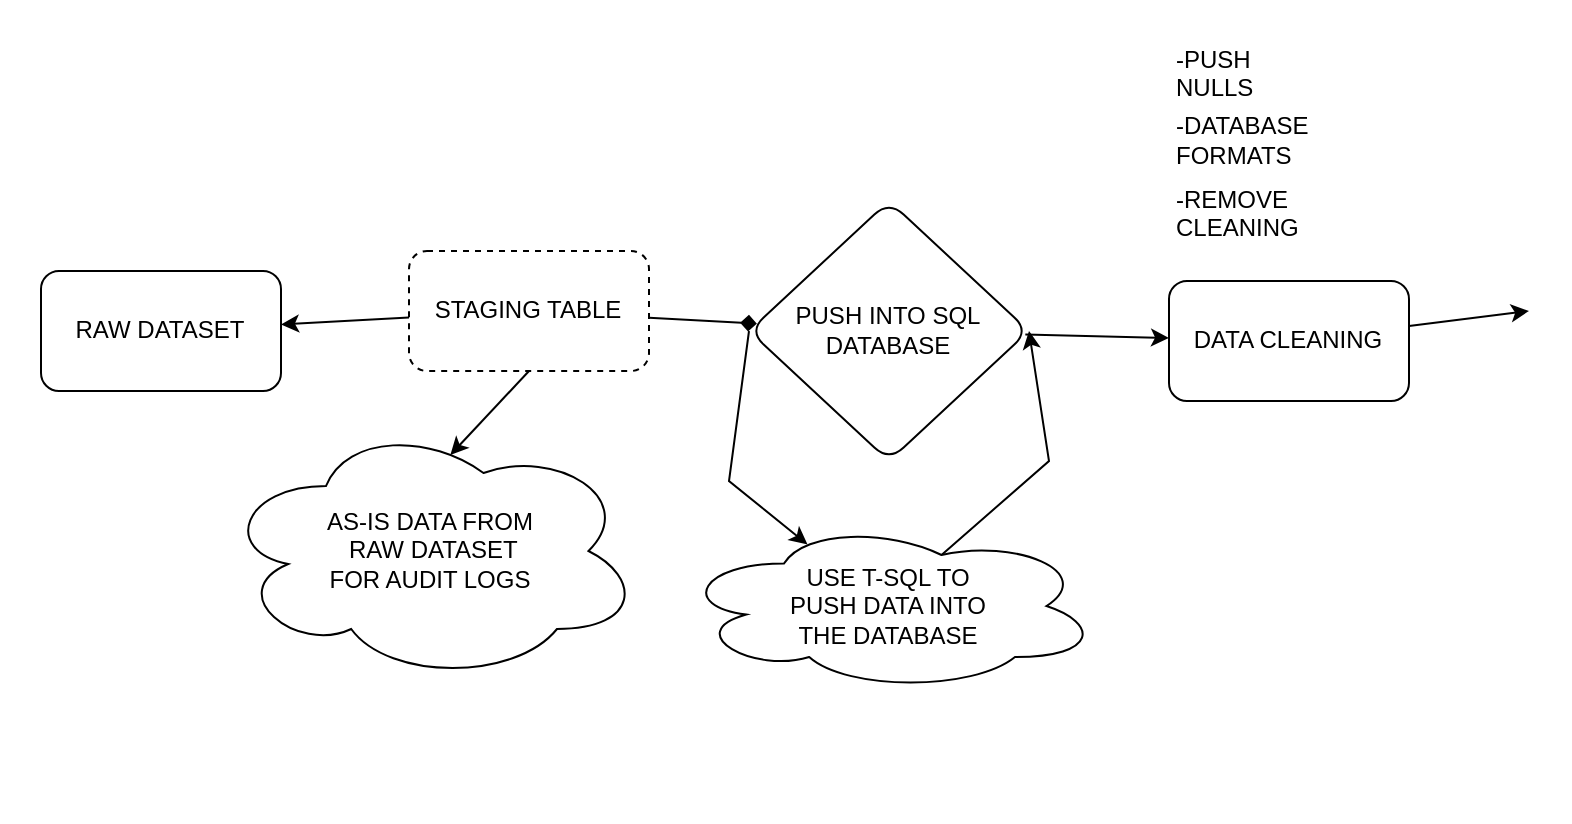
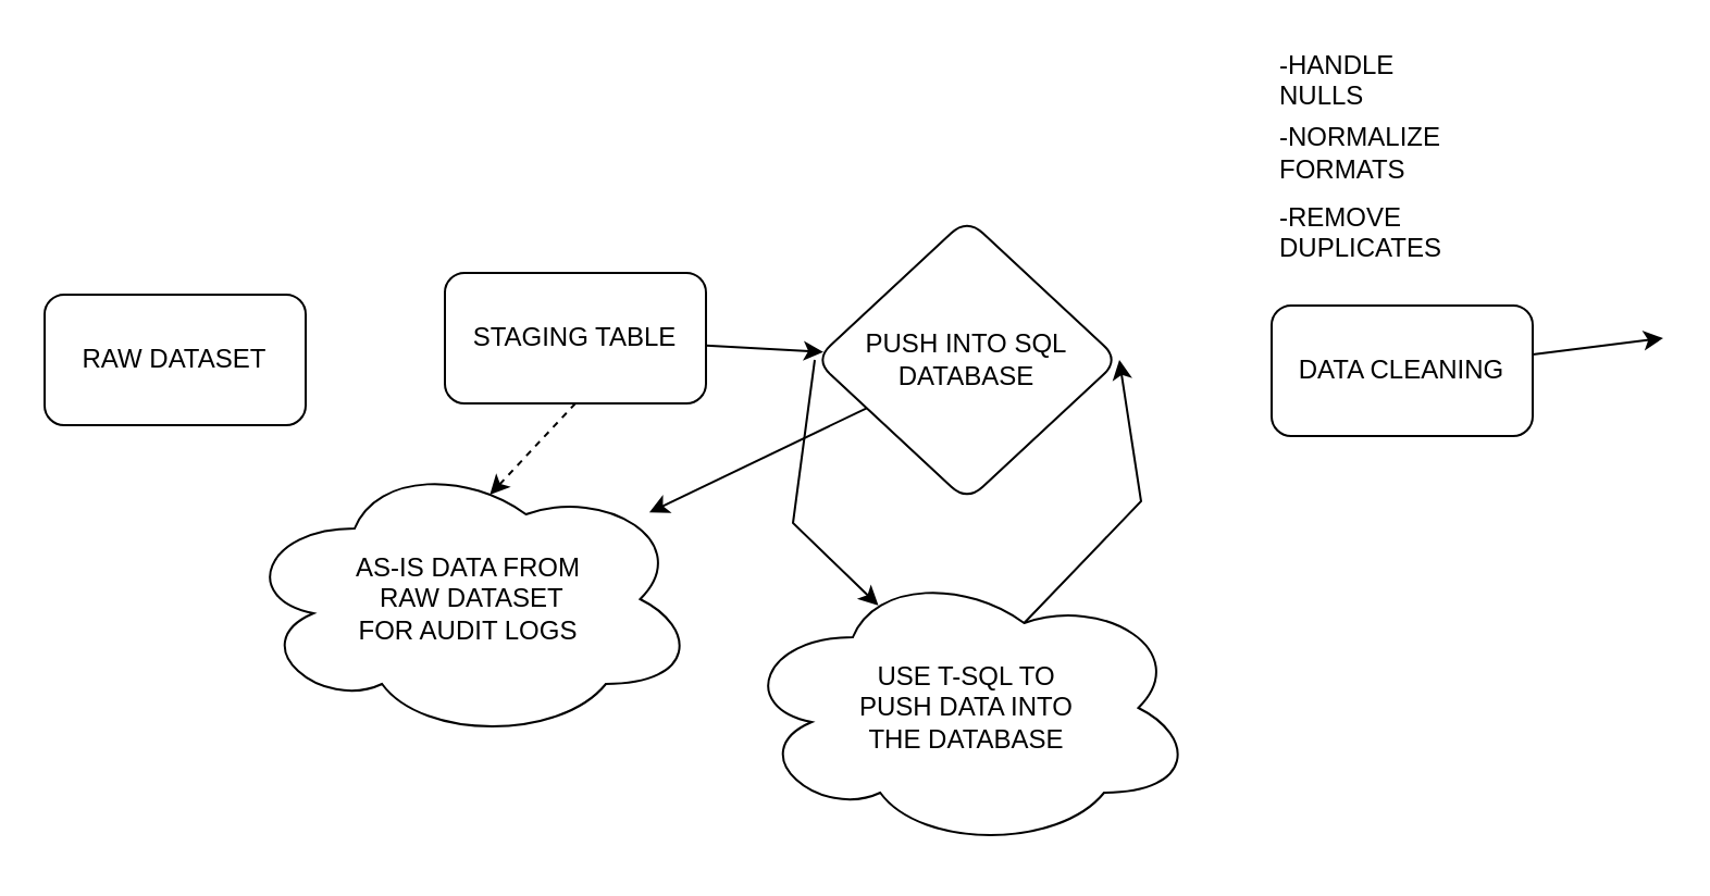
  <mxCell id="0" />
  <mxCell id="1" parent="0" />
- <mxCell id="2" value="" style="edgeStyle=none;rounded=0;orthogonalLoop=1;jettySize=auto;html=1;elbow=vertical;endArrow=diamond;" edge="1" parent="1" source="4" target="7"><mxGeometry relative="1" as="geometry" /></mxCell>
- <mxCell id="3" value="" style="edgeStyle=none;rounded=0;orthogonalLoop=1;jettySize=auto;html=1;elbow=vertical;" edge="1" parent="1" source="4" target="12"><mxGeometry relative="1" as="geometry" /></mxCell>
- <mxCell id="4" value="STAGING TABLE" style="rounded=1;whiteSpace=wrap;html=1;dashed=1;" vertex="1" parent="1"><mxGeometry x="204" y="125" width="120" height="60" as="geometry" /></mxCell>
- <mxCell id="5" value="" style="edgeStyle=none;rounded=0;orthogonalLoop=1;jettySize=auto;html=1;elbow=vertical;" edge="1" parent="1" source="7" target="9"><mxGeometry relative="1" as="geometry" /></mxCell>
+ <mxCell id="2" value="" style="edgeStyle=none;rounded=0;orthogonalLoop=1;jettySize=auto;html=1;elbow=vertical;" edge="1" parent="1" source="4" target="7"><mxGeometry relative="1" as="geometry" /></mxCell>
+ <mxCell id="4" value="STAGING TABLE" style="rounded=1;whiteSpace=wrap;html=1;" vertex="1" parent="1"><mxGeometry x="204" y="125" width="120" height="60" as="geometry" /></mxCell>
+ <mxCell id="5" value="" style="edgeStyle=none;rounded=0;orthogonalLoop=1;jettySize=auto;html=1;elbow=vertical;" edge="1" parent="1" source="7" target="13"><mxGeometry relative="1" as="geometry" /></mxCell>
  <mxCell id="6" style="edgeStyle=none;rounded=0;orthogonalLoop=1;jettySize=auto;html=1;exitX=0;exitY=0.5;exitDx=0;exitDy=0;elbow=vertical;entryX=0.306;entryY=0.138;entryDx=0;entryDy=0;entryPerimeter=0;" edge="1" parent="1" source="7" target="11"><mxGeometry relative="1" as="geometry"><Array as="points"><mxPoint x="364" y="240" /></Array></mxGeometry></mxCell>
  <mxCell id="7" value="PUSH INTO SQL DATABASE" style="rhombus;whiteSpace=wrap;html=1;rounded=1;" vertex="1" parent="1"><mxGeometry x="374" y="100" width="140" height="130" as="geometry" /></mxCell>
  <mxCell id="8" value="" style="edgeStyle=none;rounded=0;orthogonalLoop=1;jettySize=auto;html=1;elbow=vertical;" edge="1" parent="1" source="9"><mxGeometry relative="1" as="geometry"><mxPoint x="764" y="155" as="targetPoint" /></mxGeometry></mxCell>
  <mxCell id="9" value="DATA CLEANING" style="whiteSpace=wrap;html=1;rounded=1;" vertex="1" parent="1"><mxGeometry x="584" y="140" width="120" height="60" as="geometry" /></mxCell>
  <mxCell id="10" style="edgeStyle=none;rounded=0;orthogonalLoop=1;jettySize=auto;html=1;exitX=0.625;exitY=0.2;exitDx=0;exitDy=0;exitPerimeter=0;entryX=1;entryY=0.5;entryDx=0;entryDy=0;elbow=vertical;" edge="1" parent="1" source="11" target="7"><mxGeometry relative="1" as="geometry"><Array as="points"><mxPoint x="524" y="230" /></Array></mxGeometry></mxCell>
- <mxCell id="11" value="USE T-SQL TO &lt;br&gt;PUSH DATA INTO &lt;br&gt;THE DATABASE" style="ellipse;shape=cloud;whiteSpace=wrap;html=1;" vertex="1" parent="1"><mxGeometry x="339" y="260" width="210" height="85" as="geometry" /></mxCell>
+ <mxCell id="11" value="USE T-SQL TO &lt;br&gt;PUSH DATA INTO &lt;br&gt;THE DATABASE" style="ellipse;shape=cloud;whiteSpace=wrap;html=1;" vertex="1" parent="1"><mxGeometry x="339" y="260" width="210" height="130" as="geometry" /></mxCell>
  <mxCell id="12" value="RAW DATASET" style="whiteSpace=wrap;html=1;rounded=1;" vertex="1" parent="1"><mxGeometry x="20" y="135" width="120" height="60" as="geometry" /></mxCell>
  <mxCell id="13" value="AS-IS DATA FROM&lt;br&gt;&amp;nbsp;RAW DATASET &lt;br&gt;FOR AUDIT LOGS" style="ellipse;shape=cloud;whiteSpace=wrap;html=1;" vertex="1" parent="1"><mxGeometry x="110" y="210" width="210" height="130" as="geometry" /></mxCell>
- <mxCell id="14" style="edgeStyle=none;rounded=0;orthogonalLoop=1;jettySize=auto;html=1;exitX=0.5;exitY=1;exitDx=0;exitDy=0;entryX=0.546;entryY=0.131;entryDx=0;entryDy=0;entryPerimeter=0;elbow=vertical;" edge="1" parent="1" source="4" target="13"><mxGeometry relative="1" as="geometry" /></mxCell>
+ <mxCell id="14" style="edgeStyle=none;rounded=0;orthogonalLoop=1;jettySize=auto;html=1;exitX=0.5;exitY=1;exitDx=0;exitDy=0;entryX=0.546;entryY=0.131;entryDx=0;entryDy=0;entryPerimeter=0;elbow=vertical;dashed=1;" edge="1" parent="1" source="4" target="13"><mxGeometry relative="1" as="geometry" /></mxCell>
  <mxCell id="15" value="" style="shape=table;startSize=0;container=1;collapsible=0;childLayout=tableLayout;fontSize=11;fillColor=none;strokeColor=none;" vertex="1" parent="1"><mxGeometry x="581" y="20" width="86" height="100" as="geometry" /></mxCell>
  <mxCell id="16" value="" style="shape=tableRow;horizontal=0;startSize=0;swimlaneHead=0;swimlaneBody=0;strokeColor=inherit;top=0;left=0;bottom=0;right=0;collapsible=0;dropTarget=0;fillColor=none;points=[[0,0.5],[1,0.5]];portConstraint=eastwest;fontSize=16;" vertex="1" parent="15"><mxGeometry width="86" height="30" as="geometry" /></mxCell>
- <mxCell id="17" value="-PUSH NULLS" style="shape=partialRectangle;html=1;whiteSpace=wrap;connectable=0;strokeColor=inherit;overflow=hidden;fillColor=none;top=0;left=0;bottom=0;right=0;pointerEvents=1;fontSize=12;align=left;spacingLeft=5;" vertex="1" parent="16"><mxGeometry width="86" height="30" as="geometry"><mxRectangle width="86" height="30" as="alternateBounds" /></mxGeometry></mxCell>
+ <mxCell id="17" value="-HANDLE NULLS" style="shape=partialRectangle;html=1;whiteSpace=wrap;connectable=0;strokeColor=inherit;overflow=hidden;fillColor=none;top=0;left=0;bottom=0;right=0;pointerEvents=1;fontSize=12;align=left;spacingLeft=5;" vertex="1" parent="16"><mxGeometry width="86" height="30" as="geometry"><mxRectangle width="86" height="30" as="alternateBounds" /></mxGeometry></mxCell>
  <mxCell id="18" value="" style="shape=tableRow;horizontal=0;startSize=0;swimlaneHead=0;swimlaneBody=0;strokeColor=inherit;top=0;left=0;bottom=0;right=0;collapsible=0;dropTarget=0;fillColor=none;points=[[0,0.5],[1,0.5]];portConstraint=eastwest;fontSize=16;" vertex="1" parent="15"><mxGeometry y="30" width="86" height="40" as="geometry" /></mxCell>
- <mxCell id="19" value="-DATABASE FORMATS" style="shape=partialRectangle;html=1;whiteSpace=wrap;connectable=0;strokeColor=inherit;overflow=hidden;fillColor=none;top=0;left=0;bottom=0;right=0;pointerEvents=1;fontSize=12;align=left;spacingLeft=5;" vertex="1" parent="18"><mxGeometry width="86" height="40" as="geometry"><mxRectangle width="86" height="40" as="alternateBounds" /></mxGeometry></mxCell>
+ <mxCell id="19" value="-NORMALIZE FORMATS" style="shape=partialRectangle;html=1;whiteSpace=wrap;connectable=0;strokeColor=inherit;overflow=hidden;fillColor=none;top=0;left=0;bottom=0;right=0;pointerEvents=1;fontSize=12;align=left;spacingLeft=5;" vertex="1" parent="18"><mxGeometry width="86" height="40" as="geometry"><mxRectangle width="86" height="40" as="alternateBounds" /></mxGeometry></mxCell>
  <mxCell id="20" value="" style="shape=tableRow;horizontal=0;startSize=0;swimlaneHead=0;swimlaneBody=0;strokeColor=inherit;top=0;left=0;bottom=0;right=0;collapsible=0;dropTarget=0;fillColor=none;points=[[0,0.5],[1,0.5]];portConstraint=eastwest;fontSize=16;" vertex="1" parent="15"><mxGeometry y="70" width="86" height="30" as="geometry" /></mxCell>
- <mxCell id="21" value="-REMOVE CLEANING" style="shape=partialRectangle;html=1;whiteSpace=wrap;connectable=0;strokeColor=inherit;overflow=hidden;fillColor=none;top=0;left=0;bottom=0;right=0;pointerEvents=1;fontSize=12;align=left;spacingLeft=5;" vertex="1" parent="20"><mxGeometry width="86" height="30" as="geometry"><mxRectangle width="86" height="30" as="alternateBounds" /></mxGeometry></mxCell>
+ <mxCell id="21" value="-REMOVE DUPLICATES" style="shape=partialRectangle;html=1;whiteSpace=wrap;connectable=0;strokeColor=inherit;overflow=hidden;fillColor=none;top=0;left=0;bottom=0;right=0;pointerEvents=1;fontSize=12;align=left;spacingLeft=5;" vertex="1" parent="20"><mxGeometry width="86" height="30" as="geometry"><mxRectangle width="86" height="30" as="alternateBounds" /></mxGeometry></mxCell>
